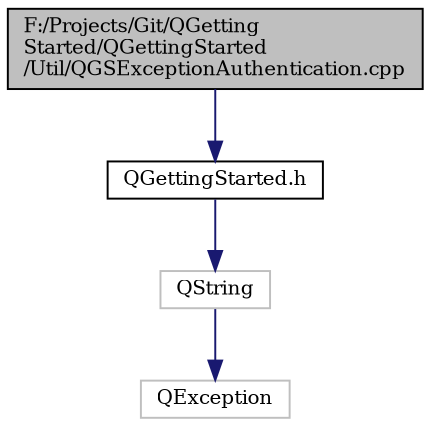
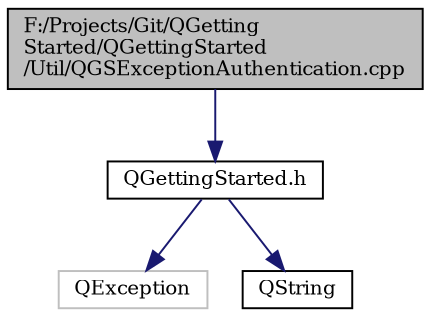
  digraph {
    fontname="DejaVu Serif"
    node [color=black fillcolor=white fontname="DejaVu Serif" fontsize=10 shape=record style=filled]
    edge [color=midnightblue fontname="DejaVu Serif" fontsize=10 labelfontname=Helvetica labelfontsize=10 style=solid]
    n1 [fillcolor=grey75 fontcolor=black height=0.2 label="F:/Projects/Git/QGetting\lStarted/QGettingStarted\l/Util/QGSExceptionAuthentication.cpp" width=0.4]
    n2 [height=0.2 label="QGettingStarted.h" width=0.4]
    n3 [color=grey75 height=0.2 label=QException width=0.4]
-   n4 [color=grey75 height=0.2 label=QString width=0.4]
+   n4 [height=0.2 label=QString width=0.4]
    n1 -> n2
-   n4 -> n3
+   n2 -> n3
    n2 -> n4
  }
